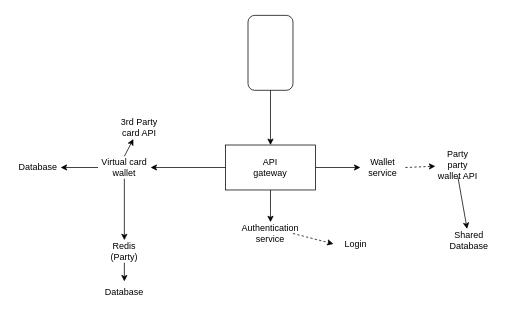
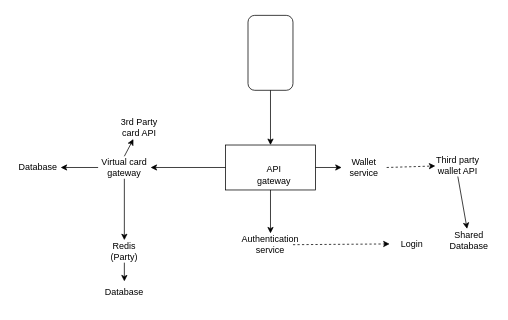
  <mxCell id="0" />
  <mxCell id="1" parent="0" />
  <mxCell id="2" value="" style="rounded=1;whiteSpace=wrap;html=1;" vertex="1" parent="1"><mxGeometry x="330" y="20" width="60" height="100" as="geometry" /></mxCell>
  <mxCell id="3" value="" style="rounded=0;whiteSpace=wrap;html=1;" vertex="1" parent="1"><mxGeometry x="300" y="193" width="120" height="60" as="geometry" /></mxCell>
- <mxCell id="4" value="API gateway" style="text;html=1;whiteSpace=wrap;strokeColor=none;fillColor=none;align=center;verticalAlign=middle;rounded=0;" vertex="1" parent="1"><mxGeometry x="330" y="208" width="60" height="30" as="geometry" /></mxCell>
- <mxCell id="5" value="Authentication service" style="text;html=1;whiteSpace=wrap;strokeColor=none;fillColor=none;align=center;verticalAlign=middle;rounded=0;" vertex="1" parent="1"><mxGeometry x="330" y="296" width="60" height="30" as="geometry" /></mxCell>
- <mxCell id="6" value="Login" style="text;html=1;whiteSpace=wrap;strokeColor=none;fillColor=none;align=center;verticalAlign=middle;rounded=0;" vertex="1" parent="1"><mxGeometry x="444" y="310" width="60" height="30" as="geometry" /></mxCell>
- <mxCell id="7" value="Virtual card wallet" style="text;html=1;whiteSpace=wrap;strokeColor=none;fillColor=none;align=center;verticalAlign=middle;rounded=0;" vertex="1" parent="1"><mxGeometry x="130" y="208" width="70" height="30" as="geometry" /></mxCell>
+ <mxCell id="4" value="API gateway" style="text;html=1;whiteSpace=wrap;strokeColor=none;fillColor=none;align=center;verticalAlign=middle;rounded=0;" vertex="1" parent="1"><mxGeometry x="335" y="218" width="60" height="30" as="geometry" /></mxCell>
+ <mxCell id="5" value="Authentication service" style="text;html=1;whiteSpace=wrap;strokeColor=none;fillColor=none;align=center;verticalAlign=middle;rounded=0;" vertex="1" parent="1"><mxGeometry x="330" y="311" width="60" height="30" as="geometry" /></mxCell>
+ <mxCell id="6" value="Login" style="text;html=1;whiteSpace=wrap;strokeColor=none;fillColor=none;align=center;verticalAlign=middle;rounded=0;" vertex="1" parent="1"><mxGeometry x="519" y="310" width="60" height="30" as="geometry" /></mxCell>
+ <mxCell id="7" value="Virtual card gateway" style="text;html=1;whiteSpace=wrap;strokeColor=none;fillColor=none;align=center;verticalAlign=middle;rounded=0;" vertex="1" parent="1"><mxGeometry x="130" y="208" width="70" height="30" as="geometry" /></mxCell>
  <mxCell id="8" value="" style="endArrow=classic;html=1;rounded=0;entryX=0.5;entryY=0;entryDx=0;entryDy=0;exitX=0.5;exitY=1;exitDx=0;exitDy=0;" edge="1" parent="1" source="2" target="3"><mxGeometry width="50" height="50" relative="1" as="geometry"><mxPoint x="470" y="260" as="sourcePoint" /><mxPoint x="520" y="210" as="targetPoint" /></mxGeometry></mxCell>
  <mxCell id="9" value="" style="endArrow=classic;html=1;rounded=0;exitX=0.5;exitY=1;exitDx=0;exitDy=0;entryX=0.5;entryY=0;entryDx=0;entryDy=0;" edge="1" parent="1" source="3" target="5"><mxGeometry width="50" height="50" relative="1" as="geometry"><mxPoint x="470" y="260" as="sourcePoint" /><mxPoint x="520" y="210" as="targetPoint" /></mxGeometry></mxCell>
  <mxCell id="10" value="" style="endArrow=classic;html=1;rounded=0;exitX=0;exitY=0.5;exitDx=0;exitDy=0;entryX=1;entryY=0.5;entryDx=0;entryDy=0;" edge="1" parent="1" source="3" target="7"><mxGeometry width="50" height="50" relative="1" as="geometry"><mxPoint x="470" y="260" as="sourcePoint" /><mxPoint x="520" y="210" as="targetPoint" /></mxGeometry></mxCell>
  <mxCell id="11" value="" style="endArrow=classic;html=1;rounded=0;exitX=1;exitY=0.5;exitDx=0;exitDy=0;entryX=0;entryY=0.5;entryDx=0;entryDy=0;dashed=1;" edge="1" parent="1" source="5" target="6"><mxGeometry width="50" height="50" relative="1" as="geometry"><mxPoint x="470" y="260" as="sourcePoint" /><mxPoint x="520" y="210" as="targetPoint" /></mxGeometry></mxCell>
  <mxCell id="12" value="Redis (Party)" style="text;html=1;whiteSpace=wrap;strokeColor=none;fillColor=none;align=center;verticalAlign=middle;rounded=0;" vertex="1" parent="1"><mxGeometry x="135" y="320" width="60" height="30" as="geometry" /></mxCell>
  <mxCell id="13" value="" style="endArrow=classic;html=1;rounded=0;exitX=0.5;exitY=1;exitDx=0;exitDy=0;entryX=0.5;entryY=0;entryDx=0;entryDy=0;" edge="1" parent="1" source="7" target="12"><mxGeometry width="50" height="50" relative="1" as="geometry"><mxPoint x="470" y="260" as="sourcePoint" /><mxPoint x="520" y="210" as="targetPoint" /></mxGeometry></mxCell>
  <mxCell id="14" value="" style="endArrow=classic;html=1;rounded=0;exitX=0;exitY=0.5;exitDx=0;exitDy=0;" edge="1" parent="1" source="7" target="15"><mxGeometry width="50" height="50" relative="1" as="geometry"><mxPoint x="320" y="240" as="sourcePoint" /><mxPoint x="50" y="223" as="targetPoint" /></mxGeometry></mxCell>
  <mxCell id="15" value="Database" style="text;html=1;whiteSpace=wrap;strokeColor=none;fillColor=none;align=center;verticalAlign=middle;rounded=0;" vertex="1" parent="1"><mxGeometry x="20" y="208" width="60" height="30" as="geometry" /></mxCell>
  <mxCell id="16" value="" style="endArrow=classic;html=1;rounded=0;exitX=0.5;exitY=0;exitDx=0;exitDy=0;" edge="1" parent="1" source="7" target="17"><mxGeometry width="50" height="50" relative="1" as="geometry"><mxPoint x="200" y="240" as="sourcePoint" /><mxPoint x="165" y="160" as="targetPoint" /></mxGeometry></mxCell>
  <mxCell id="17" value="3rd Party card API" style="text;html=1;whiteSpace=wrap;strokeColor=none;fillColor=none;align=center;verticalAlign=middle;rounded=0;" vertex="1" parent="1"><mxGeometry x="155" y="155" width="60" height="30" as="geometry" /></mxCell>
  <mxCell id="18" value="" style="endArrow=classic;html=1;rounded=0;exitX=1;exitY=0.5;exitDx=0;exitDy=0;" edge="1" parent="1" source="3" target="19"><mxGeometry width="50" height="50" relative="1" as="geometry"><mxPoint x="200" y="250" as="sourcePoint" /><mxPoint x="510" y="223" as="targetPoint" /></mxGeometry></mxCell>
- <mxCell id="19" value="Wallet service" style="text;html=1;whiteSpace=wrap;strokeColor=none;fillColor=none;align=center;verticalAlign=middle;rounded=0;" vertex="1" parent="1"><mxGeometry x="480" y="208" width="60" height="30" as="geometry" /></mxCell>
+ <mxCell id="19" value="Wallet service" style="text;html=1;whiteSpace=wrap;strokeColor=none;fillColor=none;align=center;verticalAlign=middle;rounded=0;" vertex="1" parent="1"><mxGeometry x="455" y="208" width="60" height="30" as="geometry" /></mxCell>
  <mxCell id="20" value="" style="endArrow=classic;html=1;rounded=0;exitX=1;exitY=0.5;exitDx=0;exitDy=0;dashed=1;" edge="1" parent="1" source="19" target="21"><mxGeometry width="50" height="50" relative="1" as="geometry"><mxPoint x="480" y="250" as="sourcePoint" /><mxPoint x="610" y="220" as="targetPoint" /></mxGeometry></mxCell>
- <mxCell id="21" value="Party party wallet API" style="text;html=1;whiteSpace=wrap;strokeColor=none;fillColor=none;align=center;verticalAlign=middle;rounded=0;" vertex="1" parent="1"><mxGeometry x="580" y="205" width="60" height="30" as="geometry" /></mxCell>
+ <mxCell id="21" value="Third party wallet API" style="text;html=1;whiteSpace=wrap;strokeColor=none;fillColor=none;align=center;verticalAlign=middle;rounded=0;" vertex="1" parent="1"><mxGeometry x="580" y="205" width="60" height="30" as="geometry" /></mxCell>
  <mxCell id="22" value="" style="endArrow=classic;html=1;rounded=0;exitX=0.5;exitY=1;exitDx=0;exitDy=0;" edge="1" parent="1" source="21" target="23"><mxGeometry width="50" height="50" relative="1" as="geometry"><mxPoint x="480" y="250" as="sourcePoint" /><mxPoint x="610" y="310" as="targetPoint" /></mxGeometry></mxCell>
  <mxCell id="23" value="Shared Database" style="text;html=1;whiteSpace=wrap;strokeColor=none;fillColor=none;align=center;verticalAlign=middle;rounded=0;" vertex="1" parent="1"><mxGeometry x="595" y="305" width="60" height="30" as="geometry" /></mxCell>
  <mxCell id="24" value="" style="endArrow=classic;html=1;rounded=0;exitX=0.5;exitY=1;exitDx=0;exitDy=0;" edge="1" parent="1" source="12" target="25"><mxGeometry width="50" height="50" relative="1" as="geometry"><mxPoint x="480" y="250" as="sourcePoint" /><mxPoint x="165" y="390" as="targetPoint" /></mxGeometry></mxCell>
  <mxCell id="25" value="Database" style="text;html=1;whiteSpace=wrap;strokeColor=none;fillColor=none;align=center;verticalAlign=middle;rounded=0;" vertex="1" parent="1"><mxGeometry x="135" y="375" width="60" height="30" as="geometry" /></mxCell>
